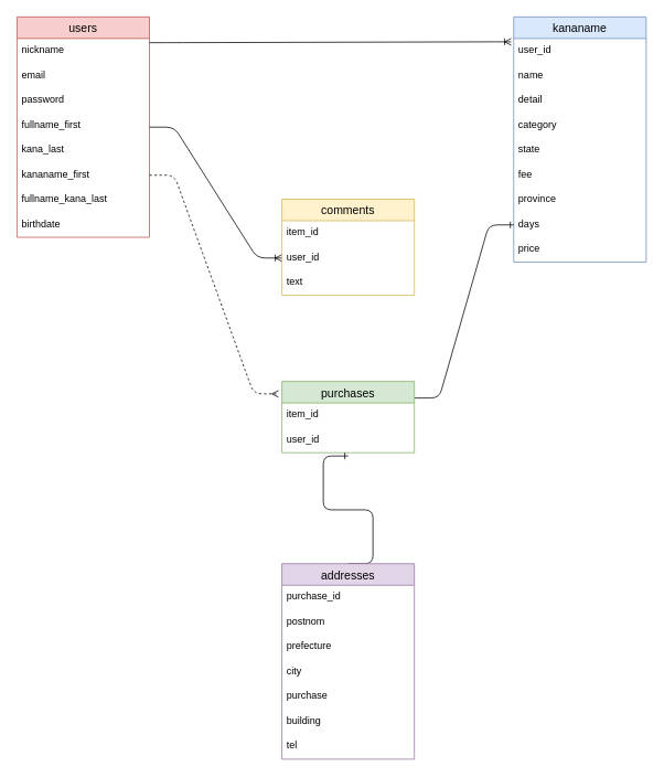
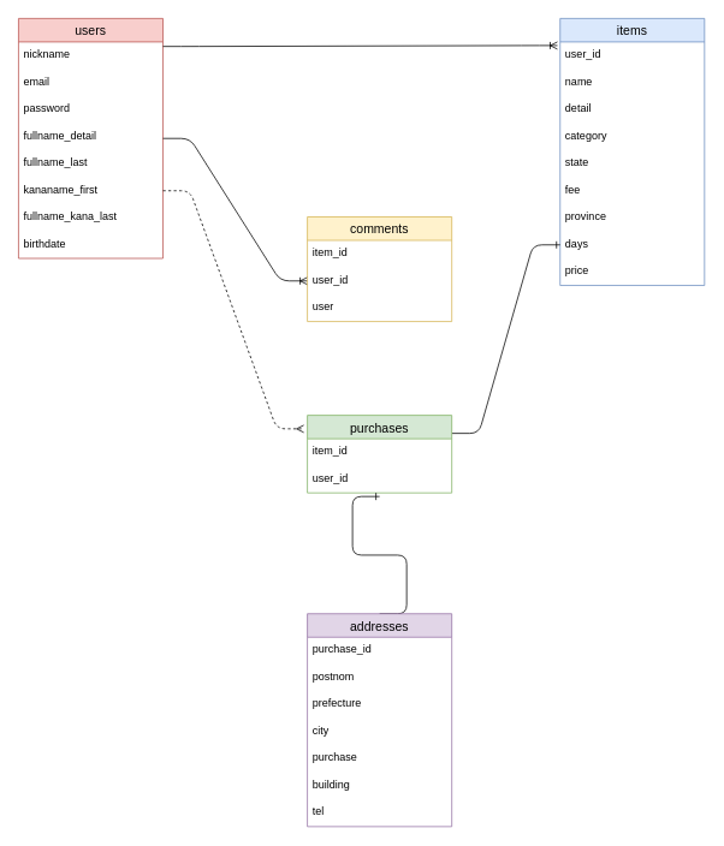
  <mxCell id="0" />
  <mxCell id="1" parent="0" />
  <mxCell id="2" value="users" style="swimlane;fontStyle=0;childLayout=stackLayout;horizontal=1;startSize=26;horizontalStack=0;resizeParent=1;resizeParentMax=0;resizeLast=0;collapsible=1;marginBottom=0;align=center;fontSize=14;fillColor=#f8cecc;strokeColor=#b85450;" parent="1" vertex="1"><mxGeometry x="20" y="20" width="160" height="266" as="geometry" /></mxCell>
  <mxCell id="3" value="nickname" style="text;strokeColor=none;fillColor=none;spacingLeft=4;spacingRight=4;overflow=hidden;rotatable=0;points=[[0,0.5],[1,0.5]];portConstraint=eastwest;fontSize=12;" parent="2" vertex="1"><mxGeometry y="26" width="160" height="30" as="geometry" /></mxCell>
  <mxCell id="4" value="email" style="text;strokeColor=none;fillColor=none;spacingLeft=4;spacingRight=4;overflow=hidden;rotatable=0;points=[[0,0.5],[1,0.5]];portConstraint=eastwest;fontSize=12;" parent="2" vertex="1"><mxGeometry y="56" width="160" height="30" as="geometry" /></mxCell>
  <mxCell id="5" value="password" style="text;strokeColor=none;fillColor=none;spacingLeft=4;spacingRight=4;overflow=hidden;rotatable=0;points=[[0,0.5],[1,0.5]];portConstraint=eastwest;fontSize=12;" parent="2" vertex="1"><mxGeometry y="86" width="160" height="30" as="geometry" /></mxCell>
- <mxCell id="6" value="fullname_first" style="text;strokeColor=none;fillColor=none;spacingLeft=4;spacingRight=4;overflow=hidden;rotatable=0;points=[[0,0.5],[1,0.5]];portConstraint=eastwest;fontSize=12;" parent="2" vertex="1"><mxGeometry y="116" width="160" height="30" as="geometry" /></mxCell>
- <mxCell id="7" value="kana_last" style="text;strokeColor=none;fillColor=none;spacingLeft=4;spacingRight=4;overflow=hidden;rotatable=0;points=[[0,0.5],[1,0.5]];portConstraint=eastwest;fontSize=12;" parent="2" vertex="1"><mxGeometry y="146" width="160" height="30" as="geometry" /></mxCell>
+ <mxCell id="6" value="fullname_detail" style="text;strokeColor=none;fillColor=none;spacingLeft=4;spacingRight=4;overflow=hidden;rotatable=0;points=[[0,0.5],[1,0.5]];portConstraint=eastwest;fontSize=12;" parent="2" vertex="1"><mxGeometry y="116" width="160" height="30" as="geometry" /></mxCell>
+ <mxCell id="7" value="fullname_last" style="text;strokeColor=none;fillColor=none;spacingLeft=4;spacingRight=4;overflow=hidden;rotatable=0;points=[[0,0.5],[1,0.5]];portConstraint=eastwest;fontSize=12;" parent="2" vertex="1"><mxGeometry y="146" width="160" height="30" as="geometry" /></mxCell>
  <mxCell id="8" value="kananame_first" style="text;strokeColor=none;fillColor=none;spacingLeft=4;spacingRight=4;overflow=hidden;rotatable=0;points=[[0,0.5],[1,0.5]];portConstraint=eastwest;fontSize=12;" parent="2" vertex="1"><mxGeometry y="176" width="160" height="30" as="geometry" /></mxCell>
  <mxCell id="9" value="fullname_kana_last" style="text;strokeColor=none;fillColor=none;spacingLeft=4;spacingRight=4;overflow=hidden;rotatable=0;points=[[0,0.5],[1,0.5]];portConstraint=eastwest;fontSize=12;" parent="2" vertex="1"><mxGeometry y="206" width="160" height="30" as="geometry" /></mxCell>
  <mxCell id="10" value="birthdate" style="text;strokeColor=none;fillColor=none;spacingLeft=4;spacingRight=4;overflow=hidden;rotatable=0;points=[[0,0.5],[1,0.5]];portConstraint=eastwest;fontSize=12;" parent="2" vertex="1"><mxGeometry y="236" width="160" height="30" as="geometry" /></mxCell>
- <mxCell id="11" value="kananame" style="swimlane;fontStyle=0;childLayout=stackLayout;horizontal=1;startSize=26;horizontalStack=0;resizeParent=1;resizeParentMax=0;resizeLast=0;collapsible=1;marginBottom=0;align=center;fontSize=14;fillColor=#dae8fc;strokeColor=#6c8ebf;" parent="1" vertex="1"><mxGeometry x="620" y="20" width="160" height="296" as="geometry" /></mxCell>
+ <mxCell id="11" value="items" style="swimlane;fontStyle=0;childLayout=stackLayout;horizontal=1;startSize=26;horizontalStack=0;resizeParent=1;resizeParentMax=0;resizeLast=0;collapsible=1;marginBottom=0;align=center;fontSize=14;fillColor=#dae8fc;strokeColor=#6c8ebf;" parent="1" vertex="1"><mxGeometry x="620" y="20" width="160" height="296" as="geometry" /></mxCell>
  <mxCell id="12" value="user_id" style="text;strokeColor=none;fillColor=none;spacingLeft=4;spacingRight=4;overflow=hidden;rotatable=0;points=[[0,0.5],[1,0.5]];portConstraint=eastwest;fontSize=12;" parent="11" vertex="1"><mxGeometry y="26" width="160" height="30" as="geometry" /></mxCell>
  <mxCell id="13" value="name" style="text;strokeColor=none;fillColor=none;spacingLeft=4;spacingRight=4;overflow=hidden;rotatable=0;points=[[0,0.5],[1,0.5]];portConstraint=eastwest;fontSize=12;" parent="11" vertex="1"><mxGeometry y="56" width="160" height="30" as="geometry" /></mxCell>
  <mxCell id="14" value="detail" style="text;strokeColor=none;fillColor=none;spacingLeft=4;spacingRight=4;overflow=hidden;rotatable=0;points=[[0,0.5],[1,0.5]];portConstraint=eastwest;fontSize=12;" parent="11" vertex="1"><mxGeometry y="86" width="160" height="30" as="geometry" /></mxCell>
  <mxCell id="15" value="category" style="text;strokeColor=none;fillColor=none;spacingLeft=4;spacingRight=4;overflow=hidden;rotatable=0;points=[[0,0.5],[1,0.5]];portConstraint=eastwest;fontSize=12;" parent="11" vertex="1"><mxGeometry y="116" width="160" height="30" as="geometry" /></mxCell>
  <mxCell id="16" value="state" style="text;strokeColor=none;fillColor=none;spacingLeft=4;spacingRight=4;overflow=hidden;rotatable=0;points=[[0,0.5],[1,0.5]];portConstraint=eastwest;fontSize=12;" parent="11" vertex="1"><mxGeometry y="146" width="160" height="30" as="geometry" /></mxCell>
  <mxCell id="17" value="fee" style="text;strokeColor=none;fillColor=none;spacingLeft=4;spacingRight=4;overflow=hidden;rotatable=0;points=[[0,0.5],[1,0.5]];portConstraint=eastwest;fontSize=12;" parent="11" vertex="1"><mxGeometry y="176" width="160" height="30" as="geometry" /></mxCell>
  <mxCell id="18" value="province" style="text;strokeColor=none;fillColor=none;spacingLeft=4;spacingRight=4;overflow=hidden;rotatable=0;points=[[0,0.5],[1,0.5]];portConstraint=eastwest;fontSize=12;" parent="11" vertex="1"><mxGeometry y="206" width="160" height="30" as="geometry" /></mxCell>
  <mxCell id="19" value="days" style="text;strokeColor=none;fillColor=none;spacingLeft=4;spacingRight=4;overflow=hidden;rotatable=0;points=[[0,0.5],[1,0.5]];portConstraint=eastwest;fontSize=12;" parent="11" vertex="1"><mxGeometry y="236" width="160" height="30" as="geometry" /></mxCell>
  <mxCell id="20" value="price" style="text;strokeColor=none;fillColor=none;spacingLeft=4;spacingRight=4;overflow=hidden;rotatable=0;points=[[0,0.5],[1,0.5]];portConstraint=eastwest;fontSize=12;" parent="11" vertex="1"><mxGeometry y="266" width="160" height="30" as="geometry" /></mxCell>
  <mxCell id="21" value="" style="edgeStyle=entityRelationEdgeStyle;fontSize=12;html=1;endArrow=ERoneToMany;exitX=1;exitY=0.167;exitDx=0;exitDy=0;exitPerimeter=0;" parent="1" source="3" edge="1"><mxGeometry width="100" height="100" relative="1" as="geometry"><mxPoint x="190" y="50" as="sourcePoint" /><mxPoint x="617" y="50" as="targetPoint" /></mxGeometry></mxCell>
  <mxCell id="22" value="" style="edgeStyle=entityRelationEdgeStyle;fontSize=12;html=1;endArrow=ERoneToMany;" parent="1" source="2" target="26" edge="1"><mxGeometry width="100" height="100" relative="1" as="geometry"><mxPoint x="340" y="760" as="sourcePoint" /><mxPoint x="440" y="660" as="targetPoint" /></mxGeometry></mxCell>
  <mxCell id="23" value="" style="edgeStyle=entityRelationEdgeStyle;fontSize=12;html=1;endArrow=ERmany;exitX=1;exitY=0.5;exitDx=0;exitDy=0;entryX=-0.025;entryY=0.174;entryDx=0;entryDy=0;entryPerimeter=0;dashed=1;" parent="1" source="8" target="29" edge="1"><mxGeometry width="100" height="100" relative="1" as="geometry"><mxPoint x="340" y="760" as="sourcePoint" /><mxPoint x="440" y="660" as="targetPoint" /></mxGeometry></mxCell>
  <mxCell id="24" value="comments" style="swimlane;fontStyle=0;childLayout=stackLayout;horizontal=1;startSize=26;horizontalStack=0;resizeParent=1;resizeParentMax=0;resizeLast=0;collapsible=1;marginBottom=0;align=center;fontSize=14;fillColor=#fff2cc;strokeColor=#d6b656;" parent="1" vertex="1"><mxGeometry x="340" y="240" width="160" height="116" as="geometry" /></mxCell>
  <mxCell id="25" value="item_id" style="text;strokeColor=none;fillColor=none;spacingLeft=4;spacingRight=4;overflow=hidden;rotatable=0;points=[[0,0.5],[1,0.5]];portConstraint=eastwest;fontSize=12;" parent="24" vertex="1"><mxGeometry y="26" width="160" height="30" as="geometry" /></mxCell>
  <mxCell id="26" value="user_id" style="text;strokeColor=none;fillColor=none;spacingLeft=4;spacingRight=4;overflow=hidden;rotatable=0;points=[[0,0.5],[1,0.5]];portConstraint=eastwest;fontSize=12;" parent="24" vertex="1"><mxGeometry y="56" width="160" height="30" as="geometry" /></mxCell>
- <mxCell id="27" value="text" style="text;strokeColor=none;fillColor=none;spacingLeft=4;spacingRight=4;overflow=hidden;rotatable=0;points=[[0,0.5],[1,0.5]];portConstraint=eastwest;fontSize=12;" parent="24" vertex="1"><mxGeometry y="86" width="160" height="30" as="geometry" /></mxCell>
+ <mxCell id="27" value="user" style="text;strokeColor=none;fillColor=none;spacingLeft=4;spacingRight=4;overflow=hidden;rotatable=0;points=[[0,0.5],[1,0.5]];portConstraint=eastwest;fontSize=12;" parent="24" vertex="1"><mxGeometry y="86" width="160" height="30" as="geometry" /></mxCell>
  <mxCell id="28" value="" style="edgeStyle=entityRelationEdgeStyle;fontSize=12;html=1;endArrow=ERone;endFill=1;entryX=0;entryY=0.5;entryDx=0;entryDy=0;" edge="1" parent="1" target="19"><mxGeometry width="100" height="100" relative="1" as="geometry"><mxPoint x="500" y="480" as="sourcePoint" /><mxPoint x="600" y="380" as="targetPoint" /></mxGeometry></mxCell>
  <mxCell id="29" value="purchases" style="swimlane;fontStyle=0;childLayout=stackLayout;horizontal=1;startSize=26;horizontalStack=0;resizeParent=1;resizeParentMax=0;resizeLast=0;collapsible=1;marginBottom=0;align=center;fontSize=14;fillColor=#d5e8d4;strokeColor=#82b366;" vertex="1" parent="1"><mxGeometry x="340" y="460" width="160" height="86" as="geometry" /></mxCell>
  <mxCell id="30" value="item_id" style="text;strokeColor=none;fillColor=none;spacingLeft=4;spacingRight=4;overflow=hidden;rotatable=0;points=[[0,0.5],[1,0.5]];portConstraint=eastwest;fontSize=12;" vertex="1" parent="29"><mxGeometry y="26" width="160" height="30" as="geometry" /></mxCell>
  <mxCell id="31" value="user_id" style="text;strokeColor=none;fillColor=none;spacingLeft=4;spacingRight=4;overflow=hidden;rotatable=0;points=[[0,0.5],[1,0.5]];portConstraint=eastwest;fontSize=12;" vertex="1" parent="29"><mxGeometry y="56" width="160" height="30" as="geometry" /></mxCell>
  <mxCell id="32" value="" style="edgeStyle=entityRelationEdgeStyle;fontSize=12;html=1;endArrow=ERone;endFill=1;exitX=0.5;exitY=0;exitDx=0;exitDy=0;" edge="1" parent="1" source="33"><mxGeometry width="100" height="100" relative="1" as="geometry"><mxPoint x="340" y="820" as="sourcePoint" /><mxPoint x="420" y="550" as="targetPoint" /></mxGeometry></mxCell>
  <mxCell id="33" value="addresses" style="swimlane;fontStyle=0;childLayout=stackLayout;horizontal=1;startSize=26;horizontalStack=0;resizeParent=1;resizeParentMax=0;resizeLast=0;collapsible=1;marginBottom=0;align=center;fontSize=14;fillColor=#e1d5e7;strokeColor=#9673a6;" parent="1" vertex="1"><mxGeometry x="340" y="680" width="160" height="236" as="geometry" /></mxCell>
  <mxCell id="34" value="purchase_id" style="text;strokeColor=none;fillColor=none;spacingLeft=4;spacingRight=4;overflow=hidden;rotatable=0;points=[[0,0.5],[1,0.5]];portConstraint=eastwest;fontSize=12;" parent="33" vertex="1"><mxGeometry y="26" width="160" height="30" as="geometry" /></mxCell>
  <mxCell id="35" value="postnom" style="text;strokeColor=none;fillColor=none;spacingLeft=4;spacingRight=4;overflow=hidden;rotatable=0;points=[[0,0.5],[1,0.5]];portConstraint=eastwest;fontSize=12;" parent="33" vertex="1"><mxGeometry y="56" width="160" height="30" as="geometry" /></mxCell>
  <mxCell id="36" value="prefecture" style="text;strokeColor=none;fillColor=none;spacingLeft=4;spacingRight=4;overflow=hidden;rotatable=0;points=[[0,0.5],[1,0.5]];portConstraint=eastwest;fontSize=12;" parent="33" vertex="1"><mxGeometry y="86" width="160" height="30" as="geometry" /></mxCell>
  <mxCell id="37" value="city" style="text;strokeColor=none;fillColor=none;spacingLeft=4;spacingRight=4;overflow=hidden;rotatable=0;points=[[0,0.5],[1,0.5]];portConstraint=eastwest;fontSize=12;" parent="33" vertex="1"><mxGeometry y="116" width="160" height="30" as="geometry" /></mxCell>
  <mxCell id="38" value="purchase" style="text;strokeColor=none;fillColor=none;spacingLeft=4;spacingRight=4;overflow=hidden;rotatable=0;points=[[0,0.5],[1,0.5]];portConstraint=eastwest;fontSize=12;" parent="33" vertex="1"><mxGeometry y="146" width="160" height="30" as="geometry" /></mxCell>
  <mxCell id="39" value="building" style="text;strokeColor=none;fillColor=none;spacingLeft=4;spacingRight=4;overflow=hidden;rotatable=0;points=[[0,0.5],[1,0.5]];portConstraint=eastwest;fontSize=12;" parent="33" vertex="1"><mxGeometry y="176" width="160" height="30" as="geometry" /></mxCell>
  <mxCell id="40" value="tel" style="text;strokeColor=none;fillColor=none;spacingLeft=4;spacingRight=4;overflow=hidden;rotatable=0;points=[[0,0.5],[1,0.5]];portConstraint=eastwest;fontSize=12;" parent="33" vertex="1"><mxGeometry y="206" width="160" height="30" as="geometry" /></mxCell>
